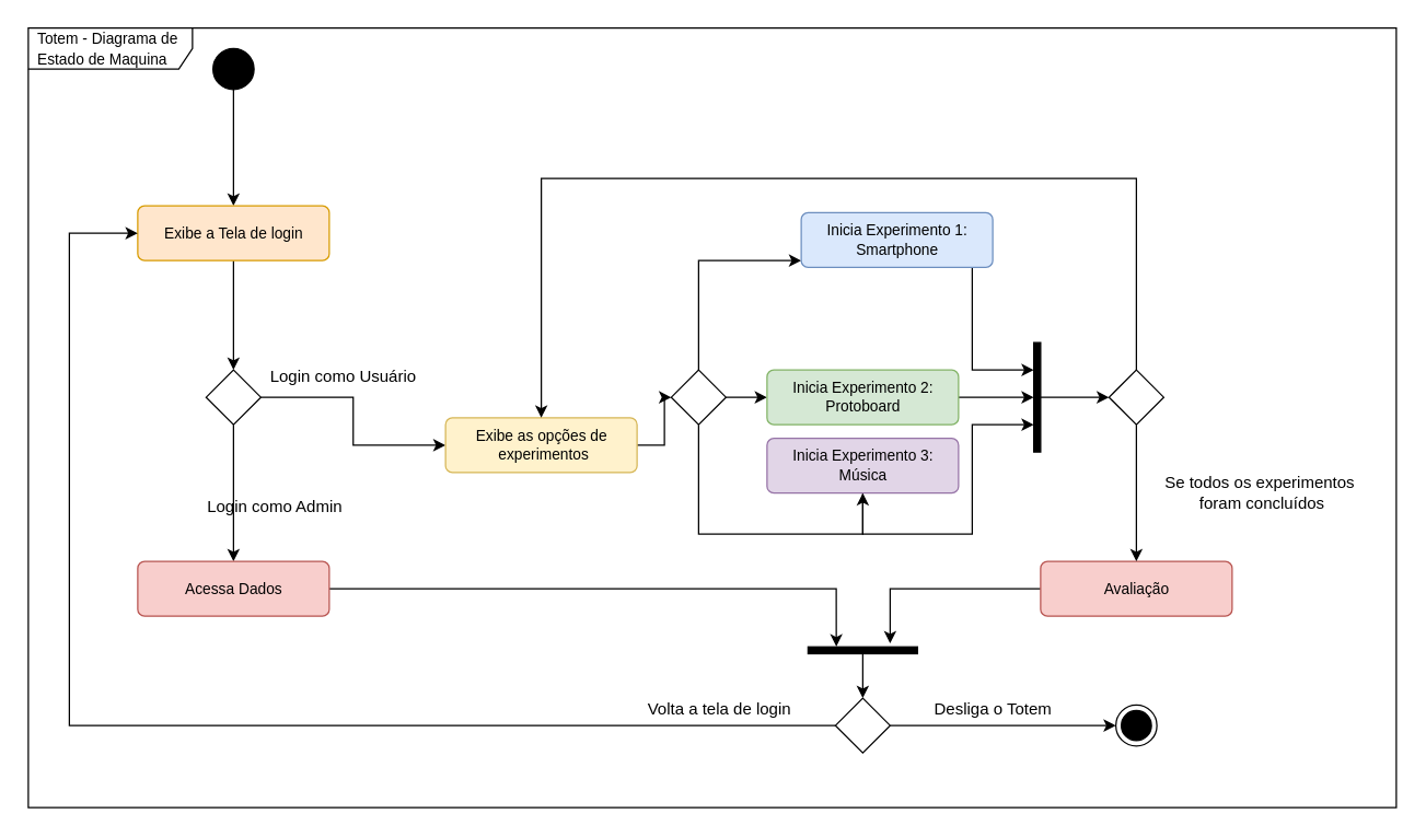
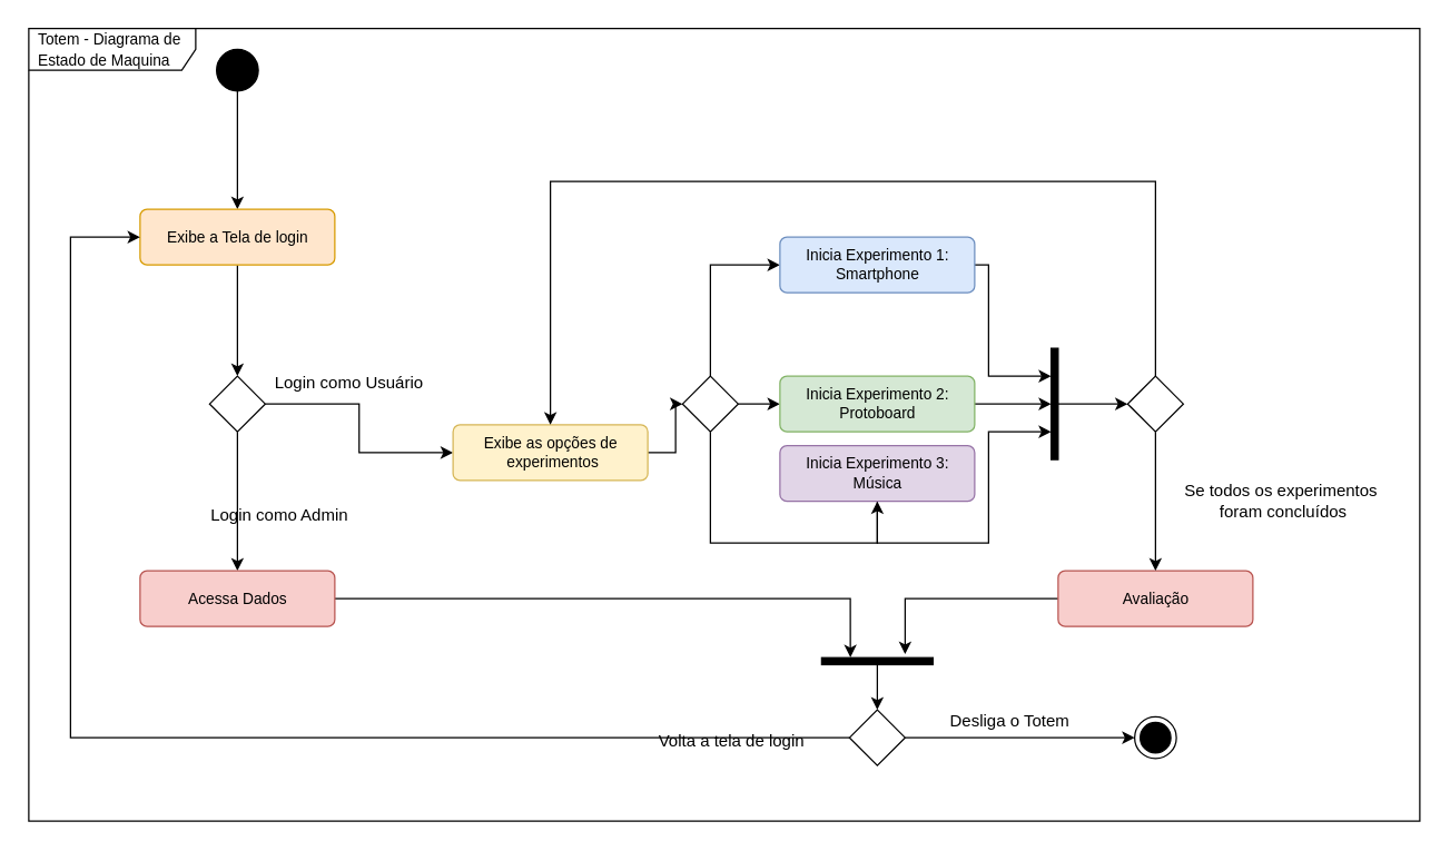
  <mxCell id="0" />
  <mxCell id="1" parent="0" />
  <mxCell id="2" value="&lt;font style=&quot;font-size: 11px;&quot;&gt;Totem - Diagrama de Estado de Maquina&lt;br&gt;&lt;/font&gt;" style="shape=umlFrame;whiteSpace=wrap;html=1;width=120;height=30;boundedLbl=1;verticalAlign=middle;align=left;spacingLeft=5;movable=1;resizable=1;rotatable=1;deletable=1;editable=1;connectable=1;" vertex="1" parent="1"><mxGeometry x="20" y="20" width="1000" height="570" as="geometry" /></mxCell>
  <mxCell id="3" style="edgeStyle=orthogonalEdgeStyle;rounded=0;orthogonalLoop=1;jettySize=auto;html=1;fontSize=11;" edge="1" parent="1" source="4" target="9"><mxGeometry relative="1" as="geometry" /></mxCell>
  <mxCell id="4" value="" style="ellipse;fillColor=strokeColor;" vertex="1" parent="1"><mxGeometry x="155" y="35" width="30" height="30" as="geometry" /></mxCell>
  <mxCell id="5" value="" style="edgeStyle=orthogonalEdgeStyle;rounded=0;orthogonalLoop=1;jettySize=auto;html=1;fontSize=11;" edge="1" parent="1" source="7" target="11"><mxGeometry relative="1" as="geometry" /></mxCell>
  <mxCell id="6" style="edgeStyle=orthogonalEdgeStyle;rounded=0;orthogonalLoop=1;jettySize=auto;html=1;fontSize=11;" edge="1" parent="1" source="7" target="15"><mxGeometry relative="1" as="geometry" /></mxCell>
  <mxCell id="7" value="" style="rhombus;movable=1;resizable=1;rotatable=1;deletable=1;editable=1;connectable=1;" vertex="1" parent="1"><mxGeometry x="150" y="270" width="40" height="40" as="geometry" /></mxCell>
  <mxCell id="8" style="edgeStyle=orthogonalEdgeStyle;rounded=0;orthogonalLoop=1;jettySize=auto;html=1;fontSize=11;" edge="1" parent="1" source="9" target="7"><mxGeometry relative="1" as="geometry" /></mxCell>
  <mxCell id="9" value="Exibe a Tela de login" style="html=1;align=center;verticalAlign=middle;rounded=1;absoluteArcSize=1;arcSize=10;dashed=0;fontSize=11;fillColor=#ffe6cc;strokeColor=#d79b00;" vertex="1" parent="1"><mxGeometry x="100" y="150" width="140" height="40" as="geometry" /></mxCell>
  <mxCell id="10" style="edgeStyle=orthogonalEdgeStyle;rounded=0;orthogonalLoop=1;jettySize=auto;html=1;entryX=-0.056;entryY=0.742;entryDx=0;entryDy=0;entryPerimeter=0;" edge="1" parent="1" source="11" target="39"><mxGeometry relative="1" as="geometry"><Array as="points"><mxPoint x="611" y="430" /></Array></mxGeometry></mxCell>
  <mxCell id="11" value="Acessa Dados" style="html=1;align=center;verticalAlign=middle;rounded=1;absoluteArcSize=1;arcSize=10;dashed=0;fontSize=11;fillColor=#f8cecc;strokeColor=#b85450;" vertex="1" parent="1"><mxGeometry x="100" y="410" width="140" height="40" as="geometry" /></mxCell>
  <mxCell id="12" value="Login como Admin" style="text;html=1;align=center;verticalAlign=middle;resizable=0;points=[];autosize=1;strokeColor=none;fillColor=none;fontSize=12;" vertex="1" parent="1"><mxGeometry x="135" y="355" width="130" height="30" as="geometry" /></mxCell>
  <mxCell id="13" value="Login como Usuário" style="text;html=1;align=center;verticalAlign=middle;resizable=0;points=[];autosize=1;strokeColor=none;fillColor=none;fontSize=12;" vertex="1" parent="1"><mxGeometry x="180" y="260" width="140" height="30" as="geometry" /></mxCell>
  <mxCell id="14" style="edgeStyle=orthogonalEdgeStyle;rounded=0;orthogonalLoop=1;jettySize=auto;html=1;fontSize=12;" edge="1" parent="1" source="15" target="19"><mxGeometry relative="1" as="geometry" /></mxCell>
  <mxCell id="15" value="&lt;div&gt;Exibe as opções de&lt;/div&gt;&lt;div&gt;&amp;nbsp;experimentos&lt;/div&gt;" style="html=1;align=center;verticalAlign=middle;rounded=1;absoluteArcSize=1;arcSize=10;dashed=0;fontSize=11;fillColor=#fff2cc;strokeColor=#d6b656;" vertex="1" parent="1"><mxGeometry x="325" y="305" width="140" height="40" as="geometry" /></mxCell>
  <mxCell id="16" style="edgeStyle=orthogonalEdgeStyle;rounded=0;orthogonalLoop=1;jettySize=auto;html=1;fontSize=12;" edge="1" parent="1" source="19" target="21"><mxGeometry relative="1" as="geometry"><Array as="points"><mxPoint x="510" y="190" /></Array></mxGeometry></mxCell>
  <mxCell id="17" style="edgeStyle=orthogonalEdgeStyle;rounded=0;orthogonalLoop=1;jettySize=auto;html=1;fontSize=12;" edge="1" parent="1" source="19" target="23"><mxGeometry relative="1" as="geometry" /></mxCell>
  <mxCell id="18" style="edgeStyle=orthogonalEdgeStyle;rounded=0;orthogonalLoop=1;jettySize=auto;html=1;fontSize=12;" edge="1" parent="1" source="19" target="25"><mxGeometry relative="1" as="geometry"><Array as="points"><mxPoint x="510" y="390" /></Array></mxGeometry></mxCell>
  <mxCell id="19" value="" style="rhombus;movable=1;resizable=1;rotatable=1;deletable=1;editable=1;connectable=1;" vertex="1" parent="1"><mxGeometry x="490" y="270" width="40" height="40" as="geometry" /></mxCell>
  <mxCell id="20" style="edgeStyle=orthogonalEdgeStyle;rounded=0;orthogonalLoop=1;jettySize=auto;html=1;fontSize=12;" edge="1" parent="1" source="21" target="41"><mxGeometry relative="1" as="geometry"><Array as="points"><mxPoint x="710" y="190" /><mxPoint x="710" y="270" /></Array></mxGeometry></mxCell>
- <mxCell id="21" value="&lt;div&gt;Inicia Experimento 1:&lt;/div&gt;&lt;div&gt;Smartphone&lt;/div&gt;" style="html=1;align=center;verticalAlign=middle;rounded=1;absoluteArcSize=1;arcSize=10;dashed=0;fontSize=11;fillColor=#dae8fc;strokeColor=#6c8ebf;" vertex="1" parent="1"><mxGeometry x="585" y="155" width="140" height="40" as="geometry" /></mxCell>
+ <mxCell id="21" value="&lt;div&gt;Inicia Experimento 1:&lt;/div&gt;&lt;div&gt;Smartphone&lt;/div&gt;" style="html=1;align=center;verticalAlign=middle;rounded=1;absoluteArcSize=1;arcSize=10;dashed=0;fontSize=11;fillColor=#dae8fc;strokeColor=#6c8ebf;" vertex="1" parent="1"><mxGeometry x="560" y="170" width="140" height="40" as="geometry" /></mxCell>
  <mxCell id="22" style="edgeStyle=orthogonalEdgeStyle;rounded=0;orthogonalLoop=1;jettySize=auto;html=1;" edge="1" parent="1" source="23" target="41"><mxGeometry relative="1" as="geometry" /></mxCell>
  <mxCell id="23" value="Inicia Experimento 2:&lt;div&gt;Protoboard&lt;br&gt;&lt;/div&gt;" style="html=1;align=center;verticalAlign=middle;rounded=1;absoluteArcSize=1;arcSize=10;dashed=0;fontSize=11;fillColor=#d5e8d4;strokeColor=#82b366;" vertex="1" parent="1"><mxGeometry x="560" y="270" width="140" height="40" as="geometry" /></mxCell>
  <mxCell id="24" style="edgeStyle=orthogonalEdgeStyle;rounded=0;orthogonalLoop=1;jettySize=auto;html=1;fontSize=12;" edge="1" parent="1" source="25" target="41"><mxGeometry relative="1" as="geometry"><mxPoint x="860" y="310" as="targetPoint" /><Array as="points"><mxPoint x="710" y="390" /><mxPoint x="710" y="310" /></Array></mxGeometry></mxCell>
  <mxCell id="25" value="Inicia Experimento 3:&lt;div&gt;Música&lt;br&gt;&lt;/div&gt;" style="html=1;align=center;verticalAlign=middle;rounded=1;absoluteArcSize=1;arcSize=10;dashed=0;fontSize=11;fillColor=#e1d5e7;strokeColor=#9673a6;" vertex="1" parent="1"><mxGeometry x="560" y="320" width="140" height="40" as="geometry" /></mxCell>
  <mxCell id="26" value="" style="ellipse;html=1;shape=endState;fillColor=strokeColor;fontSize=12;" vertex="1" parent="1"><mxGeometry x="815" y="515" width="30" height="30" as="geometry" /></mxCell>
  <mxCell id="27" style="edgeStyle=orthogonalEdgeStyle;rounded=0;orthogonalLoop=1;jettySize=auto;html=1;entryX=-0.5;entryY=0.25;entryDx=0;entryDy=0;entryPerimeter=0;" edge="1" parent="1" source="28" target="39"><mxGeometry relative="1" as="geometry" /></mxCell>
  <mxCell id="28" value="Avaliação" style="html=1;align=center;verticalAlign=middle;rounded=1;absoluteArcSize=1;arcSize=10;dashed=0;fontSize=11;fillColor=#f8cecc;strokeColor=#b85450;" vertex="1" parent="1"><mxGeometry x="760" y="410" width="140" height="40" as="geometry" /></mxCell>
  <mxCell id="29" style="edgeStyle=elbowEdgeStyle;rounded=0;orthogonalLoop=1;jettySize=auto;html=1;fontSize=12;" edge="1" parent="1" source="31" target="15"><mxGeometry relative="1" as="geometry"><mxPoint x="440" y="140" as="targetPoint" /><Array as="points"><mxPoint x="670" y="130" /></Array></mxGeometry></mxCell>
  <mxCell id="30" style="edgeStyle=elbowEdgeStyle;rounded=0;orthogonalLoop=1;jettySize=auto;html=1;fontSize=12;" edge="1" parent="1" source="31" target="28"><mxGeometry relative="1" as="geometry" /></mxCell>
  <mxCell id="31" value="" style="rhombus;movable=1;resizable=1;rotatable=1;deletable=1;editable=1;connectable=1;" vertex="1" parent="1"><mxGeometry x="810" y="270" width="40" height="40" as="geometry" /></mxCell>
  <mxCell id="32" value="&lt;div&gt;Se todos os experimentos&lt;/div&gt;&lt;div&gt;&amp;nbsp;foram concluídos&lt;/div&gt;" style="text;html=1;align=center;verticalAlign=middle;resizable=0;points=[];autosize=1;strokeColor=none;fillColor=none;fontSize=12;" vertex="1" parent="1"><mxGeometry x="835" y="340" width="170" height="40" as="geometry" /></mxCell>
  <mxCell id="33" style="edgeStyle=orthogonalEdgeStyle;rounded=0;orthogonalLoop=1;jettySize=auto;html=1;" edge="1" parent="1" source="35" target="26"><mxGeometry relative="1" as="geometry" /></mxCell>
  <mxCell id="34" style="edgeStyle=orthogonalEdgeStyle;rounded=0;orthogonalLoop=1;jettySize=auto;html=1;" edge="1" parent="1" source="35" target="9"><mxGeometry relative="1" as="geometry"><Array as="points"><mxPoint x="50" y="530" /><mxPoint x="50" y="170" /></Array></mxGeometry></mxCell>
  <mxCell id="35" value="" style="rhombus;movable=1;resizable=1;rotatable=1;deletable=1;editable=1;connectable=1;" vertex="1" parent="1"><mxGeometry x="610" y="510" width="40" height="40" as="geometry" /></mxCell>
  <mxCell id="36" value="Desliga o Totem" style="text;html=1;align=center;verticalAlign=middle;resizable=0;points=[];autosize=1;strokeColor=none;fillColor=none;fontSize=12;" vertex="1" parent="1"><mxGeometry x="670" y="502.5" width="110" height="30" as="geometry" /></mxCell>
- <mxCell id="37" value="Volta a tela de login" style="text;html=1;align=center;verticalAlign=middle;resizable=0;points=[];autosize=1;strokeColor=none;fillColor=none;fontSize=12;" vertex="1" parent="1"><mxGeometry x="460" y="502.5" width="130" height="30" as="geometry" /></mxCell>
+ <mxCell id="37" value="Volta a tela de login" style="text;html=1;align=center;verticalAlign=middle;resizable=0;points=[];autosize=1;strokeColor=none;fillColor=none;fontSize=12;" vertex="1" parent="1"><mxGeometry x="460" y="517.5" width="130" height="30" as="geometry" /></mxCell>
  <mxCell id="38" style="edgeStyle=elbowEdgeStyle;rounded=0;orthogonalLoop=1;jettySize=auto;html=1;entryX=0.5;entryY=0;entryDx=0;entryDy=0;fontSize=12;" edge="1" parent="1" source="39" target="35"><mxGeometry relative="1" as="geometry" /></mxCell>
  <mxCell id="39" value="" style="html=1;points=[];perimeter=orthogonalPerimeter;fillColor=strokeColor;fontSize=12;rotation=90;" vertex="1" parent="1"><mxGeometry x="627.5" y="435" width="5" height="80" as="geometry" /></mxCell>
  <mxCell id="40" style="edgeStyle=orthogonalEdgeStyle;rounded=0;orthogonalLoop=1;jettySize=auto;html=1;fontSize=12;" edge="1" parent="1" source="41" target="31"><mxGeometry relative="1" as="geometry" /></mxCell>
  <mxCell id="41" value="" style="html=1;points=[];perimeter=orthogonalPerimeter;fillColor=strokeColor;fontSize=12;rotation=0;" vertex="1" parent="1"><mxGeometry x="755" y="250" width="5" height="80" as="geometry" /></mxCell>
